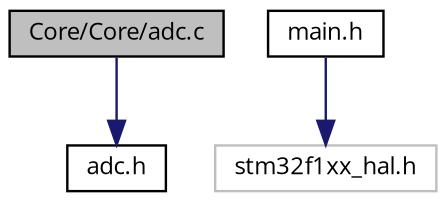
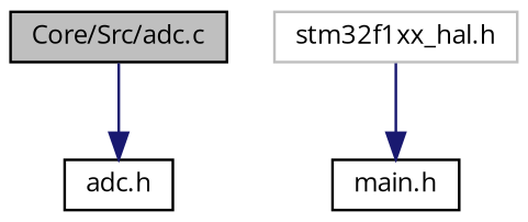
  digraph {
    fontname="Open Sans"
    node [color=black fillcolor=white fontname="Open Sans" fontsize=10 shape=record style=filled]
    edge [color=midnightblue fontname="Open Sans" fontsize=10 labelfontname=Helvetica labelfontsize=10 style=solid]
-   n1 [fillcolor=grey75 fontcolor=black height=0.2 label="Core/Core/adc.c" width=0.4]
+   n1 [fillcolor=grey75 fontcolor=black height=0.2 label="Core/Src/adc.c" width=0.4]
    n2 [height=0.2 label="adc.h" width=0.4]
    n3 [height=0.2 label="main.h" width=0.4]
    n4 [color=grey75 height=0.2 label="stm32f1xx_hal.h" width=0.4]
    n1 -> n2
-   n3 -> n4
+   n4 -> n3
  }
